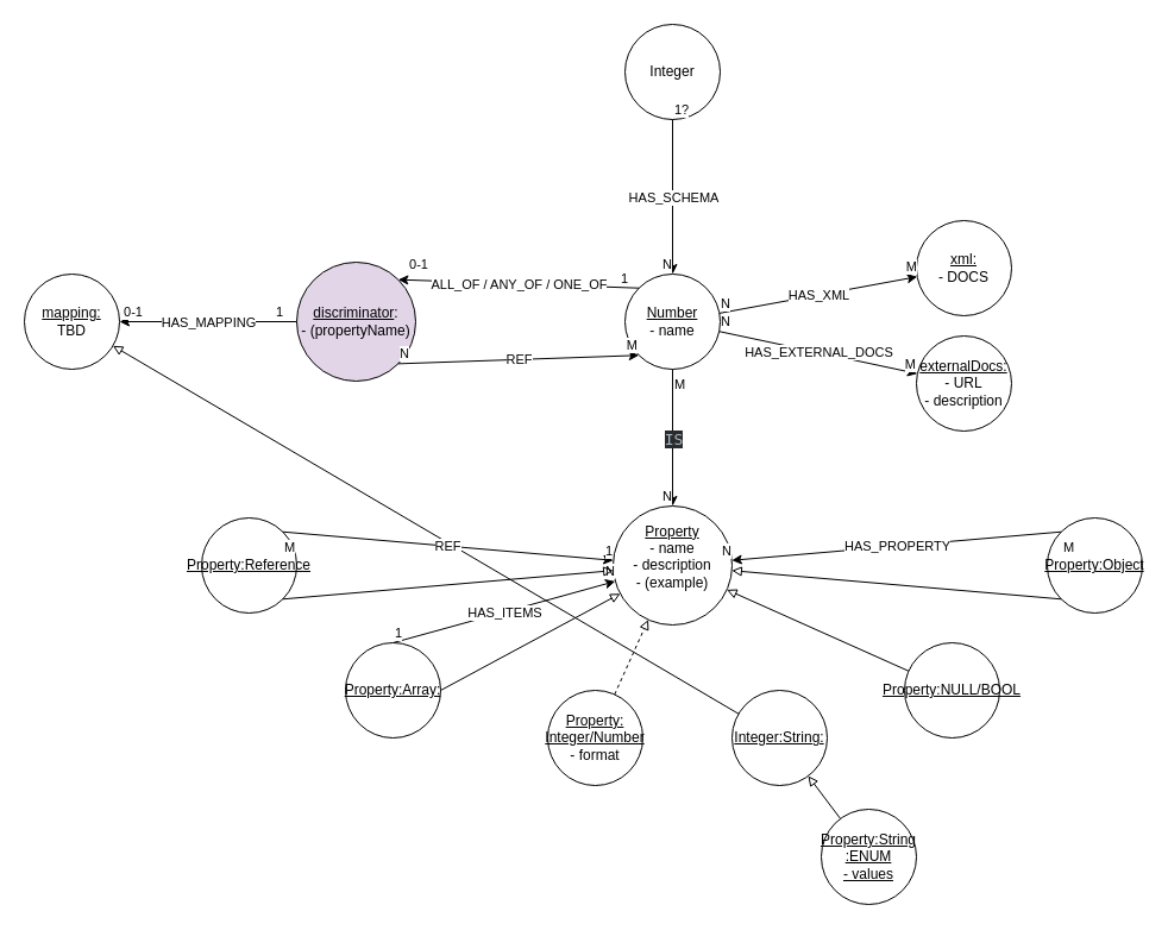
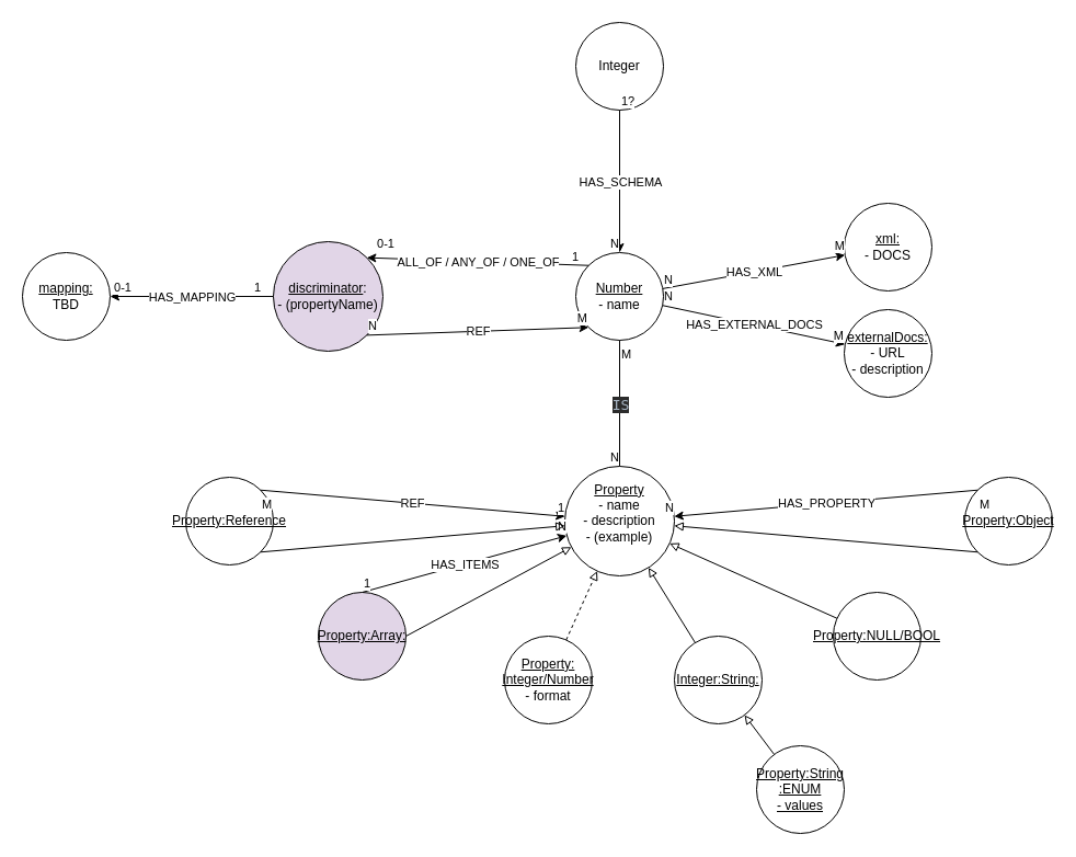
  <mxCell id="0" />
  <mxCell id="1" parent="0" />
  <mxCell id="2" value="Integer" style="ellipse;whiteSpace=wrap;html=1;aspect=fixed;" parent="1" vertex="1"><mxGeometry x="525" y="20" width="80" height="80" as="geometry" /></mxCell>
  <mxCell id="3" value="&lt;div&gt;&lt;u&gt;Number&lt;/u&gt;&lt;/div&gt;&lt;div&gt;- name&lt;/div&gt;" style="ellipse;whiteSpace=wrap;html=1;aspect=fixed;" parent="1" vertex="1"><mxGeometry x="525" y="230" width="80" height="80" as="geometry" /></mxCell>
  <mxCell id="4" value="" style="endArrow=classic;html=1;rounded=0;" parent="1" source="2" target="3" edge="1"><mxGeometry relative="1" as="geometry"><mxPoint x="350" y="240" as="sourcePoint" /><mxPoint x="510" y="240" as="targetPoint" /></mxGeometry></mxCell>
  <mxCell id="5" value="HAS_SCHEMA" style="edgeLabel;resizable=0;html=1;align=center;verticalAlign=middle;" parent="4" connectable="0" vertex="1"><mxGeometry relative="1" as="geometry" /></mxCell>
  <mxCell id="6" value="&lt;div&gt;1?&lt;/div&gt;" style="edgeLabel;resizable=0;html=1;align=left;verticalAlign=bottom;" parent="4" connectable="0" vertex="1"><mxGeometry x="-1" relative="1" as="geometry" /></mxCell>
  <mxCell id="7" value="N" style="edgeLabel;resizable=0;html=1;align=right;verticalAlign=bottom;" parent="4" connectable="0" vertex="1"><mxGeometry x="1" relative="1" as="geometry" /></mxCell>
  <mxCell id="8" value="&lt;div&gt;&lt;u&gt;Property&lt;/u&gt;&lt;/div&gt;&lt;div&gt;- name&lt;/div&gt;&lt;div&gt;- description&lt;/div&gt;&lt;div&gt;- (example)&lt;/div&gt;&lt;div&gt;&lt;br&gt;&lt;/div&gt;" style="ellipse;whiteSpace=wrap;html=1;aspect=fixed;" parent="1" vertex="1"><mxGeometry x="515" y="425" width="100" height="100" as="geometry" /></mxCell>
- <mxCell id="9" value="" style="endArrow=classic;html=1;rounded=0;" parent="1" source="3" target="8" edge="1"><mxGeometry relative="1" as="geometry"><mxPoint x="350" y="360" as="sourcePoint" /><mxPoint x="510" y="360" as="targetPoint" /></mxGeometry></mxCell>
+ <mxCell id="9" value="" style="endArrow=none;html=1;rounded=0;" parent="1" source="3" target="8" edge="1"><mxGeometry relative="1" as="geometry"><mxPoint x="350" y="360" as="sourcePoint" /><mxPoint x="510" y="360" as="targetPoint" /></mxGeometry></mxCell>
  <mxCell id="10" value="&lt;div style=&quot;background-color: rgb(43, 43, 43); color: rgb(169, 183, 198); font-family: &amp;quot;JetBrains Mono&amp;quot;, monospace; font-size: 9.8pt;&quot;&gt;IS&lt;/div&gt;" style="edgeLabel;resizable=0;html=1;align=center;verticalAlign=middle;" parent="9" connectable="0" vertex="1"><mxGeometry relative="1" as="geometry" /></mxCell>
  <mxCell id="11" value="M" style="edgeLabel;resizable=0;html=1;align=left;verticalAlign=bottom;" parent="9" connectable="0" vertex="1"><mxGeometry x="-1" relative="1" as="geometry"><mxPoint y="21" as="offset" /></mxGeometry></mxCell>
  <mxCell id="12" value="N" style="edgeLabel;resizable=0;html=1;align=right;verticalAlign=bottom;" parent="9" connectable="0" vertex="1"><mxGeometry x="1" relative="1" as="geometry" /></mxCell>
  <mxCell id="13" value="&lt;div&gt;&lt;u&gt;Property:NULL/BOOL&lt;/u&gt;&lt;/div&gt;" style="ellipse;whiteSpace=wrap;html=1;aspect=fixed;" parent="1" vertex="1"><mxGeometry x="760" y="540" width="80" height="80" as="geometry" /></mxCell>
  <mxCell id="14" value="&lt;div&gt;&lt;u&gt;Integer:String:&lt;/u&gt;&lt;/div&gt;" style="ellipse;whiteSpace=wrap;html=1;aspect=fixed;" parent="1" vertex="1"><mxGeometry x="615" y="580" width="80" height="80" as="geometry" /></mxCell>
- <mxCell id="15" value="&lt;div&gt;&lt;u&gt;Property:Array:&lt;/u&gt;&lt;/div&gt;" style="ellipse;whiteSpace=wrap;html=1;aspect=fixed;" parent="1" vertex="1"><mxGeometry x="290" y="540" width="80" height="80" as="geometry" /></mxCell>
+ <mxCell id="15" value="&lt;div&gt;&lt;u&gt;Property:Array:&lt;/u&gt;&lt;/div&gt;" style="ellipse;whiteSpace=wrap;html=1;aspect=fixed;fillColor=#e1d5e7;" parent="1" vertex="1"><mxGeometry x="290" y="540" width="80" height="80" as="geometry" /></mxCell>
  <mxCell id="16" value="&lt;u&gt;Property:Object&lt;/u&gt;" style="ellipse;whiteSpace=wrap;html=1;aspect=fixed;" parent="1" vertex="1"><mxGeometry x="880" y="435" width="80" height="80" as="geometry" /></mxCell>
  <mxCell id="17" value="" style="endArrow=classic;html=1;rounded=0;exitX=0;exitY=0;exitDx=0;exitDy=0;" parent="1" source="16" target="8" edge="1"><mxGeometry relative="1" as="geometry"><mxPoint x="575" y="320" as="sourcePoint" /><mxPoint x="575" y="410" as="targetPoint" /></mxGeometry></mxCell>
  <mxCell id="18" value="&lt;div&gt;HAS_PROPERTY&lt;/div&gt;" style="edgeLabel;resizable=0;html=1;align=center;verticalAlign=middle;" parent="17" connectable="0" vertex="1"><mxGeometry relative="1" as="geometry" /></mxCell>
  <mxCell id="19" value="M" style="edgeLabel;resizable=0;html=1;align=left;verticalAlign=bottom;" parent="17" connectable="0" vertex="1"><mxGeometry x="-1" relative="1" as="geometry"><mxPoint y="21" as="offset" /></mxGeometry></mxCell>
  <mxCell id="20" value="N" style="edgeLabel;resizable=0;html=1;align=right;verticalAlign=bottom;" parent="17" connectable="0" vertex="1"><mxGeometry x="1" relative="1" as="geometry" /></mxCell>
  <mxCell id="21" value="" style="endArrow=classic;html=1;rounded=0;exitX=0.5;exitY=0;exitDx=0;exitDy=0;" parent="1" source="15" target="8" edge="1"><mxGeometry relative="1" as="geometry"><mxPoint x="350" y="360" as="sourcePoint" /><mxPoint x="510" y="360" as="targetPoint" /></mxGeometry></mxCell>
  <mxCell id="22" value="HAS_ITEMS" style="edgeLabel;resizable=0;html=1;align=center;verticalAlign=middle;" parent="21" connectable="0" vertex="1"><mxGeometry relative="1" as="geometry" /></mxCell>
  <mxCell id="23" value="1" style="edgeLabel;resizable=0;html=1;align=left;verticalAlign=bottom;" parent="21" connectable="0" vertex="1"><mxGeometry x="-1" relative="1" as="geometry" /></mxCell>
  <mxCell id="24" value="N" style="edgeLabel;resizable=0;html=1;align=right;verticalAlign=bottom;" parent="21" connectable="0" vertex="1"><mxGeometry x="1" relative="1" as="geometry" /></mxCell>
  <mxCell id="25" value="&lt;div&gt;&lt;u&gt;Property:String&lt;br&gt;:ENUM&lt;/u&gt;&lt;/div&gt;&lt;div&gt;&lt;u&gt;- values&lt;br&gt;&lt;/u&gt;&lt;/div&gt;" style="ellipse;whiteSpace=wrap;html=1;aspect=fixed;" parent="1" vertex="1"><mxGeometry x="690" y="680" width="80" height="80" as="geometry" /></mxCell>
  <mxCell id="26" value="" style="endArrow=block;html=1;rounded=0;endFill=0;exitX=0;exitY=1;exitDx=0;exitDy=0;" parent="1" source="16" target="8" edge="1"><mxGeometry width="50" height="50" relative="1" as="geometry"><mxPoint x="410" y="380" as="sourcePoint" /><mxPoint x="460" y="330" as="targetPoint" /><Array as="points" /></mxGeometry></mxCell>
  <mxCell id="27" value="" style="endArrow=block;html=1;rounded=0;endFill=0;exitX=1;exitY=0.5;exitDx=0;exitDy=0;" parent="1" source="15" target="8" edge="1"><mxGeometry width="50" height="50" relative="1" as="geometry"><mxPoint x="410" y="380" as="sourcePoint" /><mxPoint x="460" y="330" as="targetPoint" /><Array as="points" /></mxGeometry></mxCell>
- <mxCell id="28" value="" style="endArrow=block;html=1;rounded=0;endFill=0;" parent="1" source="14" target="50" edge="1"><mxGeometry width="50" height="50" relative="1" as="geometry"><mxPoint x="410" y="380" as="sourcePoint" /><mxPoint x="460" y="330" as="targetPoint" /></mxGeometry></mxCell>
+ <mxCell id="28" value="" style="endArrow=block;html=1;rounded=0;endFill=0;" parent="1" source="14" target="8" edge="1"><mxGeometry width="50" height="50" relative="1" as="geometry"><mxPoint x="410" y="380" as="sourcePoint" /><mxPoint x="460" y="330" as="targetPoint" /></mxGeometry></mxCell>
  <mxCell id="29" value="" style="endArrow=block;html=1;rounded=0;endFill=0;" parent="1" source="13" target="8" edge="1"><mxGeometry width="50" height="50" relative="1" as="geometry"><mxPoint x="410" y="380" as="sourcePoint" /><mxPoint x="460" y="330" as="targetPoint" /></mxGeometry></mxCell>
  <mxCell id="30" value="" style="endArrow=block;html=1;rounded=0;endFill=0;" parent="1" source="25" target="14" edge="1"><mxGeometry width="50" height="50" relative="1" as="geometry"><mxPoint x="410" y="380" as="sourcePoint" /><mxPoint x="460" y="330" as="targetPoint" /></mxGeometry></mxCell>
  <mxCell id="31" value="&lt;div&gt;&lt;u&gt;discriminator&lt;/u&gt;:&lt;/div&gt;&lt;div&gt;- (propertyName)&lt;/div&gt;" style="ellipse;whiteSpace=wrap;html=1;aspect=fixed;fillColor=#e1d5e7;" parent="1" vertex="1"><mxGeometry x="249" y="220" width="100" height="100" as="geometry" /></mxCell>
  <mxCell id="32" value="&lt;div&gt;&lt;u&gt;xml:&lt;br&gt;&lt;/u&gt;&lt;/div&gt;&lt;div&gt;- DOCS&lt;br&gt;&lt;/div&gt;" style="ellipse;whiteSpace=wrap;html=1;aspect=fixed;" parent="1" vertex="1"><mxGeometry x="770" y="185" width="80" height="80" as="geometry" /></mxCell>
  <mxCell id="33" value="&lt;div&gt;&lt;u&gt;externalDocs:&lt;/u&gt;&lt;/div&gt;&lt;div&gt;- URL&lt;/div&gt;&lt;div&gt;- description&lt;br&gt;&lt;/div&gt;" style="ellipse;whiteSpace=wrap;html=1;aspect=fixed;" parent="1" vertex="1"><mxGeometry x="770" y="282" width="80" height="80" as="geometry" /></mxCell>
  <mxCell id="34" value="" style="endArrow=classic;html=1;rounded=0;exitX=0;exitY=0;exitDx=0;exitDy=0;entryX=1;entryY=0;entryDx=0;entryDy=0;" parent="1" source="3" target="31" edge="1"><mxGeometry relative="1" as="geometry"><mxPoint x="580" y="270" as="sourcePoint" /><mxPoint x="510" y="360" as="targetPoint" /></mxGeometry></mxCell>
  <mxCell id="35" value="ALL_OF / ANY_OF / ONE_OF" style="edgeLabel;resizable=0;html=1;align=center;verticalAlign=middle;" parent="34" connectable="0" vertex="1"><mxGeometry relative="1" as="geometry" /></mxCell>
  <mxCell id="36" value="1" style="edgeLabel;resizable=0;html=1;align=left;verticalAlign=bottom;" parent="34" connectable="0" vertex="1"><mxGeometry x="-1" relative="1" as="geometry"><mxPoint x="-17" as="offset" /></mxGeometry></mxCell>
  <mxCell id="37" value="0-1" style="edgeLabel;resizable=0;html=1;align=right;verticalAlign=bottom;" parent="34" connectable="0" vertex="1"><mxGeometry x="1" relative="1" as="geometry"><mxPoint x="25" y="-5" as="offset" /></mxGeometry></mxCell>
  <mxCell id="38" value="" style="endArrow=classic;html=1;rounded=0;" parent="1" source="3" target="32" edge="1"><mxGeometry relative="1" as="geometry"><mxPoint x="350" y="360" as="sourcePoint" /><mxPoint x="510" y="360" as="targetPoint" /></mxGeometry></mxCell>
  <mxCell id="39" value="HAS_XML" style="edgeLabel;resizable=0;html=1;align=center;verticalAlign=middle;" parent="38" connectable="0" vertex="1"><mxGeometry relative="1" as="geometry" /></mxCell>
  <mxCell id="40" value="N" style="edgeLabel;resizable=0;html=1;align=left;verticalAlign=bottom;" parent="38" connectable="0" vertex="1"><mxGeometry x="-1" relative="1" as="geometry" /></mxCell>
  <mxCell id="41" value="M" style="edgeLabel;resizable=0;html=1;align=right;verticalAlign=bottom;" parent="38" connectable="0" vertex="1"><mxGeometry x="1" relative="1" as="geometry" /></mxCell>
  <mxCell id="42" value="" style="endArrow=classic;html=1;rounded=0;" parent="1" source="3" target="33" edge="1"><mxGeometry relative="1" as="geometry"><mxPoint x="350" y="360" as="sourcePoint" /><mxPoint x="510" y="360" as="targetPoint" /></mxGeometry></mxCell>
  <mxCell id="43" value="HAS_EXTERNAL_DOCS" style="edgeLabel;resizable=0;html=1;align=center;verticalAlign=middle;" parent="42" connectable="0" vertex="1"><mxGeometry relative="1" as="geometry" /></mxCell>
  <mxCell id="44" value="N" style="edgeLabel;resizable=0;html=1;align=left;verticalAlign=bottom;" parent="42" connectable="0" vertex="1"><mxGeometry x="-1" relative="1" as="geometry" /></mxCell>
  <mxCell id="45" value="M" style="edgeLabel;resizable=0;html=1;align=right;verticalAlign=bottom;" parent="42" connectable="0" vertex="1"><mxGeometry x="1" relative="1" as="geometry" /></mxCell>
  <mxCell id="46" value="" style="endArrow=classic;html=1;rounded=0;exitX=1;exitY=1;exitDx=0;exitDy=0;entryX=0;entryY=1;entryDx=0;entryDy=0;" parent="1" source="31" target="3" edge="1"><mxGeometry relative="1" as="geometry"><mxPoint x="660" y="360" as="sourcePoint" /><mxPoint x="820" y="360" as="targetPoint" /></mxGeometry></mxCell>
  <mxCell id="47" value="REF" style="edgeLabel;resizable=0;html=1;align=center;verticalAlign=middle;" parent="46" connectable="0" vertex="1"><mxGeometry relative="1" as="geometry" /></mxCell>
  <mxCell id="48" value="N" style="edgeLabel;resizable=0;html=1;align=left;verticalAlign=bottom;" parent="46" connectable="0" vertex="1"><mxGeometry x="-1" relative="1" as="geometry" /></mxCell>
  <mxCell id="49" value="M" style="edgeLabel;resizable=0;html=1;align=right;verticalAlign=bottom;" parent="46" connectable="0" vertex="1"><mxGeometry x="1" relative="1" as="geometry" /></mxCell>
  <mxCell id="50" value="&lt;u&gt;mapping:&lt;/u&gt;&lt;br&gt;TBD" style="ellipse;whiteSpace=wrap;html=1;aspect=fixed;" parent="1" vertex="1"><mxGeometry x="20" y="230" width="80" height="80" as="geometry" /></mxCell>
  <mxCell id="51" value="" style="endArrow=classic;html=1;rounded=0;exitX=0;exitY=0.5;exitDx=0;exitDy=0;entryX=1;entryY=0.5;entryDx=0;entryDy=0;" parent="1" source="31" target="50" edge="1"><mxGeometry relative="1" as="geometry"><mxPoint x="660" y="360" as="sourcePoint" /><mxPoint x="820" y="360" as="targetPoint" /></mxGeometry></mxCell>
  <mxCell id="52" value="HAS_MAPPING" style="edgeLabel;resizable=0;html=1;align=center;verticalAlign=middle;" parent="51" connectable="0" vertex="1"><mxGeometry relative="1" as="geometry" /></mxCell>
  <mxCell id="53" value="1" style="edgeLabel;resizable=0;html=1;align=left;verticalAlign=bottom;" parent="51" connectable="0" vertex="1"><mxGeometry x="-1" relative="1" as="geometry"><mxPoint x="-19" as="offset" /></mxGeometry></mxCell>
  <mxCell id="54" value="0-1" style="edgeLabel;resizable=0;html=1;align=right;verticalAlign=bottom;" parent="51" connectable="0" vertex="1"><mxGeometry x="1" relative="1" as="geometry"><mxPoint x="20" as="offset" /></mxGeometry></mxCell>
  <mxCell id="55" value="&lt;u&gt;Property:Reference&lt;/u&gt;" style="ellipse;whiteSpace=wrap;html=1;aspect=fixed;" parent="1" vertex="1"><mxGeometry x="169" y="435" width="80" height="80" as="geometry" /></mxCell>
  <mxCell id="56" value="" style="endArrow=block;html=1;rounded=0;endFill=0;exitX=1;exitY=1;exitDx=0;exitDy=0;" parent="1" source="55" target="8" edge="1"><mxGeometry width="50" height="50" relative="1" as="geometry"><mxPoint x="643" y="634" as="sourcePoint" /><mxPoint x="606" y="553" as="targetPoint" /></mxGeometry></mxCell>
  <mxCell id="57" value="" style="endArrow=classic;html=1;rounded=0;exitX=1;exitY=0;exitDx=0;exitDy=0;" parent="1" source="55" target="8" edge="1"><mxGeometry relative="1" as="geometry"><mxPoint x="371" y="645" as="sourcePoint" /><mxPoint x="516" y="531" as="targetPoint" /></mxGeometry></mxCell>
  <mxCell id="58" value="REF" style="edgeLabel;resizable=0;html=1;align=center;verticalAlign=middle;" parent="57" connectable="0" vertex="1"><mxGeometry relative="1" as="geometry" /></mxCell>
  <mxCell id="59" value="M" style="edgeLabel;resizable=0;html=1;align=left;verticalAlign=bottom;" parent="57" connectable="0" vertex="1"><mxGeometry x="-1" relative="1" as="geometry"><mxPoint y="21" as="offset" /></mxGeometry></mxCell>
  <mxCell id="60" value="1" style="edgeLabel;resizable=0;html=1;align=right;verticalAlign=bottom;" parent="57" connectable="0" vertex="1"><mxGeometry x="1" relative="1" as="geometry" /></mxCell>
  <mxCell id="61" value="&lt;div&gt;&lt;u&gt;Property:&lt;br&gt;Integer/Number&lt;/u&gt;&lt;/div&gt;&lt;div&gt;- format&lt;br&gt;&lt;/div&gt;" style="ellipse;whiteSpace=wrap;html=1;aspect=fixed;" parent="1" vertex="1"><mxGeometry x="460" y="580" width="80" height="80" as="geometry" /></mxCell>
  <mxCell id="62" value="" style="endArrow=block;html=1;rounded=0;endFill=0;dashed=1;" edge="1" parent="1" source="61" target="8"><mxGeometry width="50" height="50" relative="1" as="geometry"><mxPoint x="644" y="596" as="sourcePoint" /><mxPoint x="601" y="527" as="targetPoint" /></mxGeometry></mxCell>
